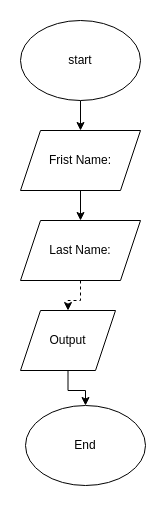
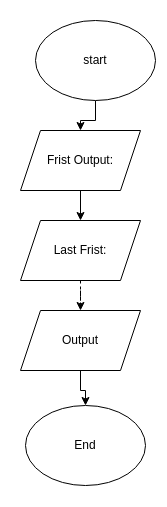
  <mxCell id="0" />
  <mxCell id="1" parent="0" />
  <mxCell id="2" value="" style="edgeStyle=orthogonalEdgeStyle;rounded=0;orthogonalLoop=1;jettySize=auto;html=1;" edge="1" parent="1" source="3" target="5"><mxGeometry relative="1" as="geometry" /></mxCell>
- <mxCell id="3" value="start" style="ellipse;whiteSpace=wrap;html=1;" vertex="1" parent="1"><mxGeometry x="20" y="20" width="120" height="80" as="geometry" /></mxCell>
+ <mxCell id="3" value="start" style="ellipse;whiteSpace=wrap;html=1;" vertex="1" parent="1"><mxGeometry x="35" y="20" width="120" height="80" as="geometry" /></mxCell>
  <mxCell id="4" value="" style="edgeStyle=orthogonalEdgeStyle;rounded=0;orthogonalLoop=1;jettySize=auto;html=1;" edge="1" parent="1" source="5" target="7"><mxGeometry relative="1" as="geometry" /></mxCell>
- <mxCell id="5" value="Frist Name:" style="shape=parallelogram;perimeter=parallelogramPerimeter;whiteSpace=wrap;html=1;fixedSize=1;" vertex="1" parent="1"><mxGeometry x="20" y="130" width="120" height="60" as="geometry" /></mxCell>
+ <mxCell id="5" value="Frist Output:" style="shape=parallelogram;perimeter=parallelogramPerimeter;whiteSpace=wrap;html=1;fixedSize=1;" vertex="1" parent="1"><mxGeometry x="20" y="130" width="120" height="60" as="geometry" /></mxCell>
  <mxCell id="6" value="" style="edgeStyle=orthogonalEdgeStyle;rounded=0;orthogonalLoop=1;jettySize=auto;html=1;dashed=1;" edge="1" parent="1" source="7" target="9"><mxGeometry relative="1" as="geometry" /></mxCell>
- <mxCell id="7" value="Last Name:" style="shape=parallelogram;perimeter=parallelogramPerimeter;whiteSpace=wrap;html=1;fixedSize=1;" vertex="1" parent="1"><mxGeometry x="20" y="220" width="120" height="60" as="geometry" /></mxCell>
+ <mxCell id="7" value="Last Frist:" style="shape=parallelogram;perimeter=parallelogramPerimeter;whiteSpace=wrap;html=1;fixedSize=1;" vertex="1" parent="1"><mxGeometry x="20" y="220" width="120" height="60" as="geometry" /></mxCell>
  <mxCell id="8" value="" style="edgeStyle=orthogonalEdgeStyle;rounded=0;orthogonalLoop=1;jettySize=auto;html=1;" edge="1" parent="1" source="9" target="10"><mxGeometry relative="1" as="geometry" /></mxCell>
- <mxCell id="9" value="Output" style="shape=parallelogram;perimeter=parallelogramPerimeter;whiteSpace=wrap;html=1;fixedSize=1;" vertex="1" parent="1"><mxGeometry x="20" y="310" width="95" height="60" as="geometry" /></mxCell>
+ <mxCell id="9" value="Output" style="shape=parallelogram;perimeter=parallelogramPerimeter;whiteSpace=wrap;html=1;fixedSize=1;" vertex="1" parent="1"><mxGeometry x="20" y="310" width="120" height="60" as="geometry" /></mxCell>
  <mxCell id="10" value="End" style="ellipse;whiteSpace=wrap;html=1;" vertex="1" parent="1"><mxGeometry x="25" y="405" width="120" height="80" as="geometry" /></mxCell>
